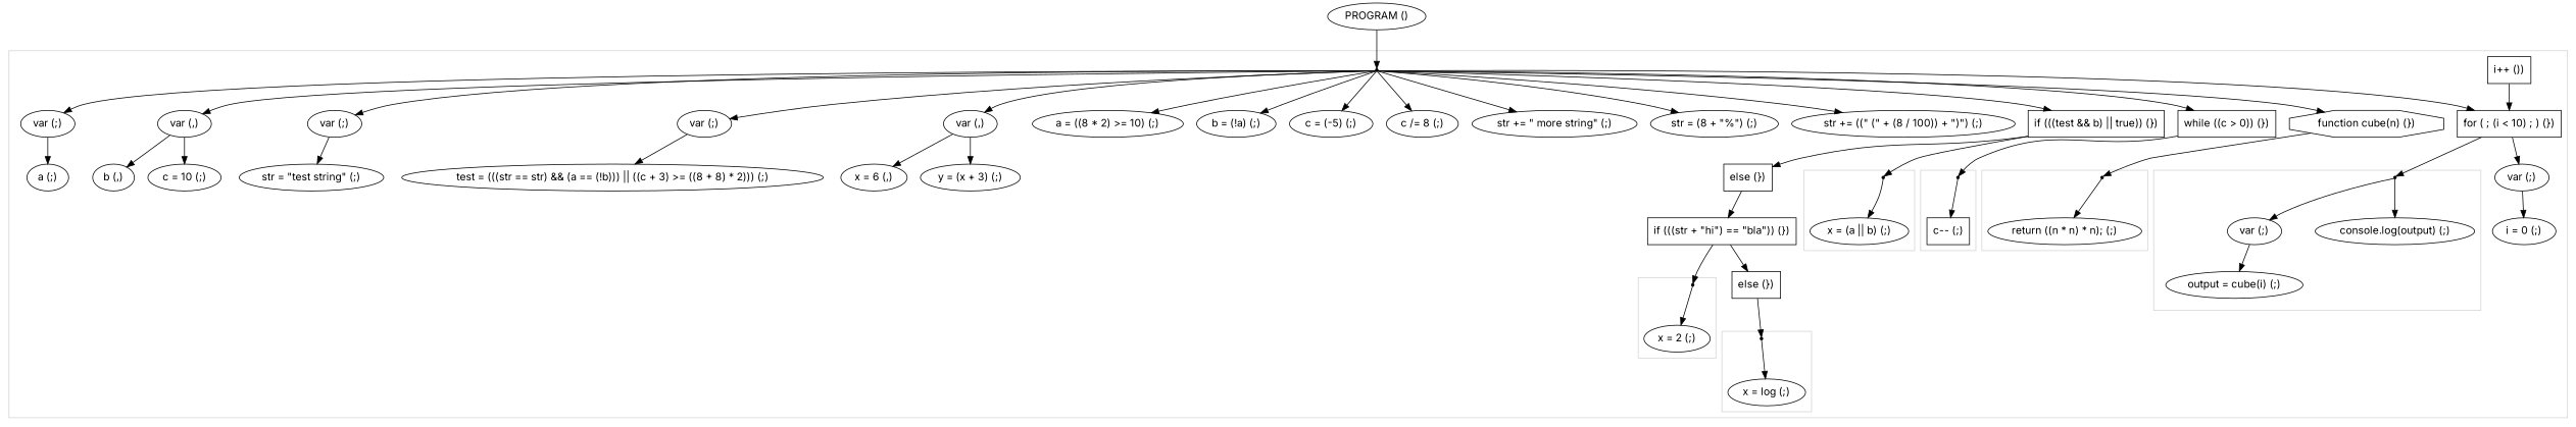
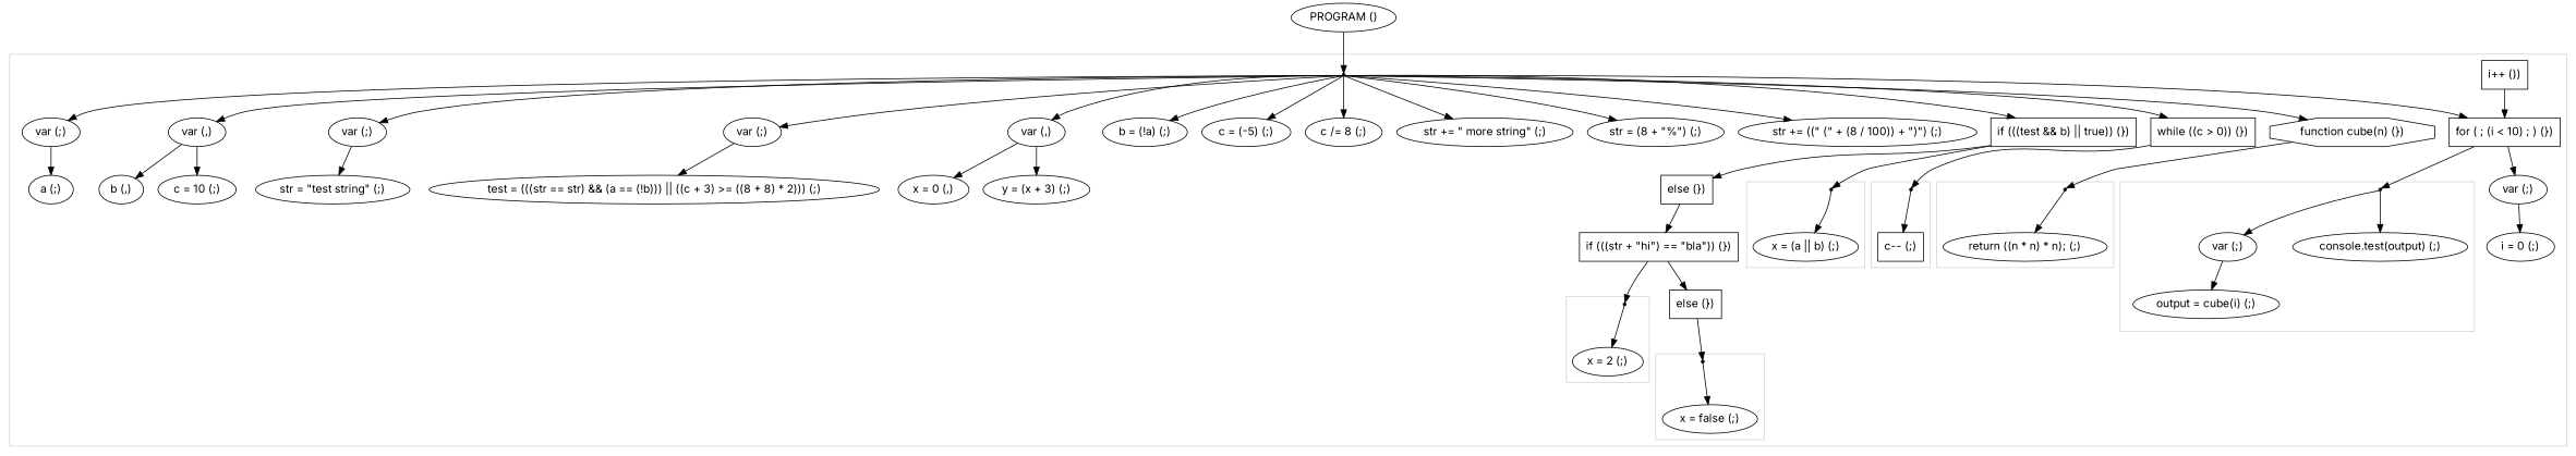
  digraph {
    fontname=Inter
    ordering=in
    node [fontname=Inter]
    edge [fontname=Inter]
    n1 [label="var (;)"]
    n2 [label="a (;)"]
    n3 [label="var (,)"]
    n4 [label="b (,)"]
    n5 [label="c = 10 (;)"]
    n6 [label="var (;)"]
    n7 [label="str = &quot;test string&quot; (;)"]
    n8 [label="var (;)"]
    n9 [label="test = (((str == str) && (a == (!b))) || ((c + 3) >= ((8 + 8) * 2))) (;)"]
    n10 [label="var (,)"]
-   n11 [label="x = 6 (,)"]
+   n11 [label="x = 0 (,)"]
    n12 [label="y = (x + 3) (;)"]
    n13 [label=" (x)" shape=point]
    n14 [label="x = (a || b) (;)"]
    n15 [label=" (x)" shape=point]
    n16 [label="x = 2 (;)"]
    n17 [label=" (x)" shape=point]
-   n18 [label="x = log (;)"]
+   n18 [label="x = false (;)"]
    n19 [label=" (c)" shape=point]
    n20 [label="c-- (;)" shape=box]
    n21 [label=" (return)" shape=point]
    n22 [label="return ((n * n) * n); (;)"]
    n23 [label="var (;)"]
    n24 [label="i = 0 (;)"]
    n25 [label="var (;)"]
    n26 [label="output = cube(i) (;)"]
    n27 [label=" (var)" shape=point]
-   n28 [label="console.log(output) (;)"]
+   n28 [label="console.test(output) (;)"]
    n29 [label=" (var)" shape=point]
-   n30 [label="a = ((8 * 2) >= 10) (;)"]
    n31 [label="b = (!a) (;)"]
    n32 [label="c = (-5) (;)"]
    n33 [label="c /= 8 (;)"]
    n34 [label="str += &quot; more string&quot; (;)"]
    n35 [label="str = (8 + &quot;%&quot;) (;)"]
    n36 [label="str += ((&quot; (&quot; + (8 / 100)) + &quot;)&quot;) (;)"]
    n37 [label="if (((test && b) || true)) (})" shape=box]
    n38 [label="while ((c > 0)) (})" shape=box]
    n39 [label="function cube(n) (})" shape=octagon]
    n40 [label="for ( ; (i < 10) ; ) (})" shape=box]
    n41 [label="else (})" shape=box]
    n42 [label="if (((str + &quot;hi&quot;) == &quot;bla&quot;)) (})" shape=box]
    n43 [label="else (})" shape=box]
    n44 [label="i++ ())" shape=box]
    n45 [label="PROGRAM ()"]
    subgraph cluster_1 {
      color=lightgrey
      n29
-     n30
      n31
      n32
      n33
      n34
      n35
      n36
      n37
      n38
      n39
      n40
      n41
      n42
      n43
      n44
      subgraph cluster_2 {
        color=transparent
        n1
        n2
      }
      subgraph cluster_3 {
        color=transparent
        n3
        n4
        n5
      }
      subgraph cluster_4 {
        color=transparent
        n6
        n7
      }
      subgraph cluster_5 {
        color=transparent
        n8
        n9
      }
      subgraph cluster_6 {
        color=transparent
        n10
        n11
        n12
      }
      subgraph cluster_7 {
        color=lightgrey
        n13
        n14
      }
      subgraph cluster_8 {
        color=lightgrey
        n15
        n16
      }
      subgraph cluster_9 {
        color=lightgrey
        n17
        n18
      }
      subgraph cluster_10 {
        color=lightgrey
        n19
        n20
      }
      subgraph cluster_11 {
        color=lightgrey
        n21
        n22
      }
      subgraph cluster_12 {
        color=transparent
        n23
        n24
      }
      subgraph cluster_13 {
        color=lightgrey
        n27
        n28
        subgraph cluster_14 {
          color=transparent
          n25
          n26
        }
      }
    }
    n1 -> n2
    n3 -> n4
    n3 -> n5
    n6 -> n7
    n8 -> n9
    n10 -> n11
    n10 -> n12
    n13 -> n14
    n15 -> n16
    n17 -> n18
    n19 -> n20
    n21 -> n22
    n23 -> n24
    n25 -> n26
    n27 -> n25
    n27 -> n28
    n29 -> n1
    n29 -> n3
    n29 -> n6
    n29 -> n8
    n29 -> n10
-   n29 -> n30
    n29 -> n31
    n29 -> n32
    n29 -> n33
    n29 -> n34
    n29 -> n35
    n29 -> n36
    n29 -> n37
    n29 -> n38
    n29 -> n39
    n29 -> n40
    n37 -> n13
    n37 -> n41
    n38 -> n19
    n39 -> n21
    n40 -> n23
    n40 -> n27
    n41 -> n42
    n42 -> n15
    n42 -> n43
    n43 -> n17
    n44 -> n40
    n45 -> n29
  }
